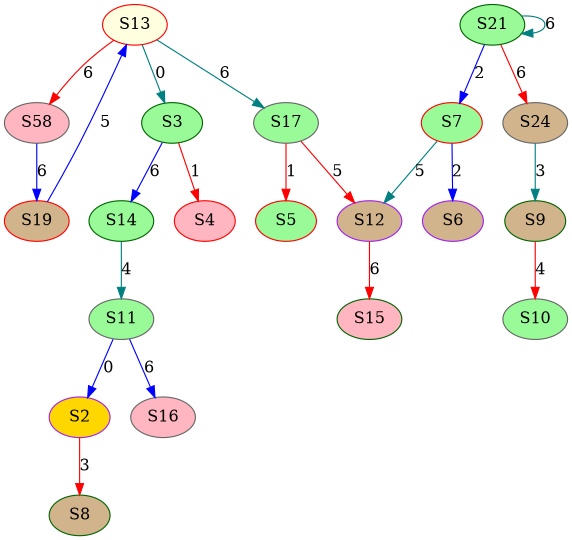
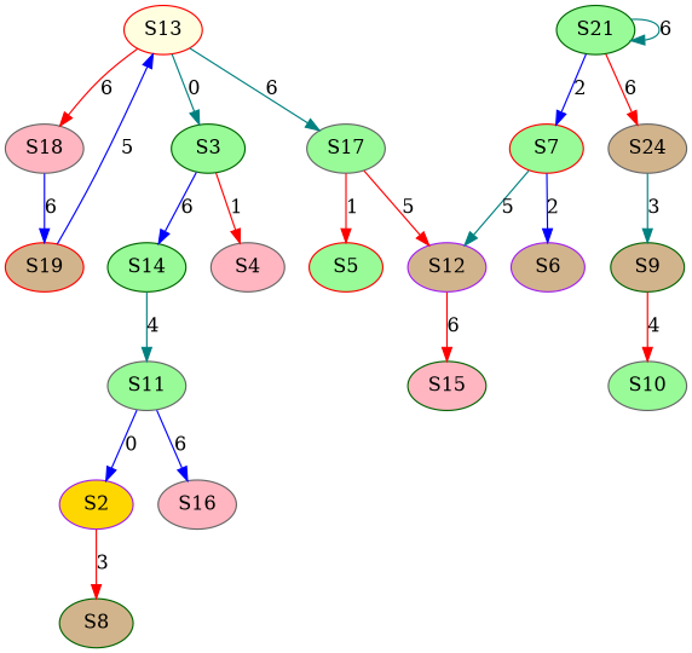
  strict digraph {
    node [color=gray40 fillcolor=palegreen style=filled]
    edge [color=red]
    S2 [color=purple fillcolor=gold]
    S11
    S16 [fillcolor=lightpink]
    S8 [color=darkgreen fillcolor=tan]
    S13 [color=red fillcolor=lightyellow]
    S3 [color=darkgreen]
    S17
-   S18 [fillcolor=lightpink label=S58]
-   S4 [color=red fillcolor=lightpink]
+   S18 [fillcolor=lightpink]
+   S4 [fillcolor=lightpink]
    S14 [color=darkgreen]
    S5 [color=red]
    S12 [color=purple fillcolor=tan]
    S19 [color=red fillcolor=tan]
    S15 [color=darkgreen fillcolor=lightpink]
    S7 [color=red]
    S6 [color=purple fillcolor=tan]
    S21 [color=darkgreen]
    n18 [fillcolor=tan label=S24]
    S9 [color=darkgreen fillcolor=tan]
    S10
    S2 -> S8 [label=3]
    S11 -> S2 [color=blue label=0]
    S11 -> S16 [color=blue label=6]
    S13 -> S3 [color=teal label=0]
    S13 -> S17 [color=teal label=6]
    S13 -> S18 [label=6]
    S3 -> S4 [label=1]
    S3 -> S14 [color=blue label=6]
    S17 -> S5 [label=1]
    S17 -> S12 [label=5]
    S18 -> S19 [color=blue label=6]
    S14 -> S11 [color=teal label=4]
    S12 -> S15 [label=6]
    S19 -> S13 [color=blue label=5]
    S7 -> S12 [color=teal label=5]
    S7 -> S6 [color=blue label=2]
    S21 -> S7 [color=blue label=2]
    S21 -> S21 [color=teal label=6]
    S21 -> n18 [label=6]
    n18 -> S9 [color=teal label=3]
    S9 -> S10 [label=4]
  }
